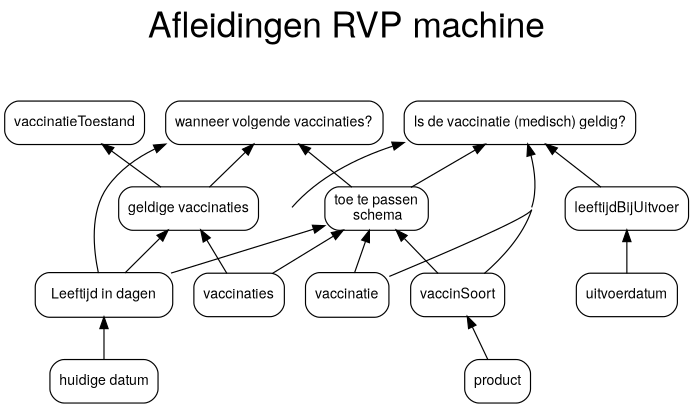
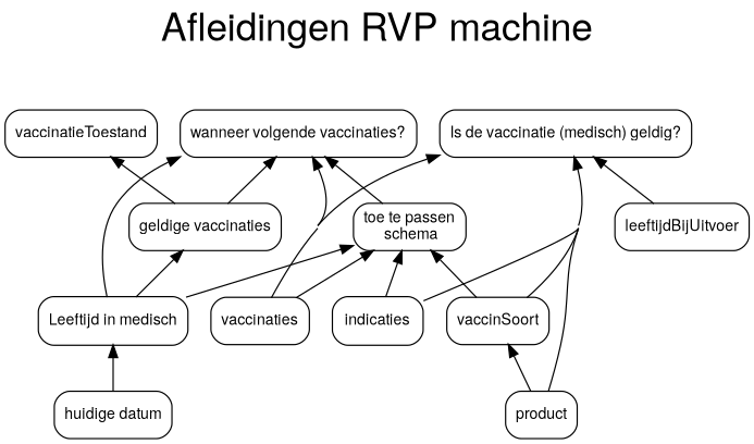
  digraph {
    concentrate=true
    fontname="Helvetica,Arial,sans-serif"
    fontsize=30
    label="Afleidingen RVP machine"
    labelloc=t
    rankdir=BT
    splines=true
    node [fontname="Helvetica,Arial,sans-serif" fontsize=12 shape=Mrecord]
    edge [fontname="Helvetica,Arial,sans-serif"]
-   n1 [label="Leeftijd in dagen"]
+   n1 [label="Leeftijd in medisch"]
    n2 [label="geldige vaccinaties"]
    n3 [label="toe te passen\n schema"]
    n4 [label="wanneer volgende vaccinaties?"]
    vaccinatieToestand
    n6 [label="Is de vaccinatie (medisch) geldig?"]
    leeftijdBijUitvoer
    n8 [label="huidige datum"]
-   indicaties [label=vaccinatie]
+   indicaties
    vaccinSoort
    vaccinaties
-   uitvoerdatum
    product
    n1 -> n2
    n1 -> n3
    n1 -> n4
    n2 -> n4
    n2 -> vaccinatieToestand
    n3 -> n4
    leeftijdBijUitvoer -> n6
    n8 -> n1
    indicaties -> n3
    indicaties -> n6
    vaccinSoort -> n3
    vaccinSoort -> n6
-   vaccinaties -> n2
+   vaccinaties -> n4
    vaccinaties -> n3
    vaccinaties -> n6
-   uitvoerdatum -> leeftijdBijUitvoer
-   n3 -> n6
+   product -> n6
    product -> vaccinSoort
  }
